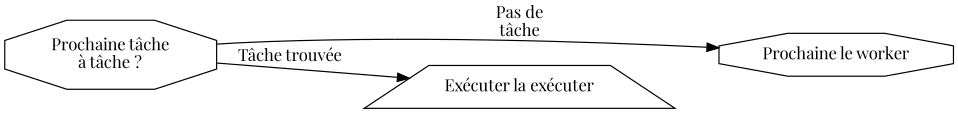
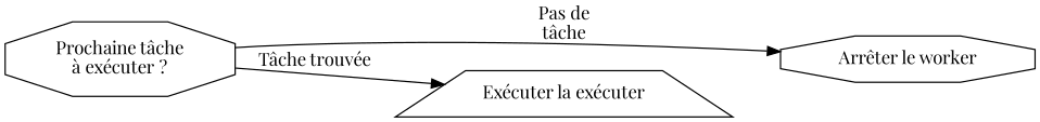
  digraph {
    fontname="Playfair Display"
    rankdir=LR
    node [fontname="Playfair Display" shape=octagon]
    edge [fontname="Playfair Display"]
-   n1 [label="Prochaine tâche\nà tâche ?"]
-   n2 [label="Prochaine le worker"]
+   n1 [label="Prochaine tâche\nà exécuter ?"]
+   n2 [label="Arrêter le worker"]
    n3 [label="Exécuter la exécuter" shape=trapezium]
    n1 -> n2 [label="Pas de\ntâche"]
    n1 -> n3 [label="Tâche trouvée"]
    n3 -> n2 [style=invis]
  }
